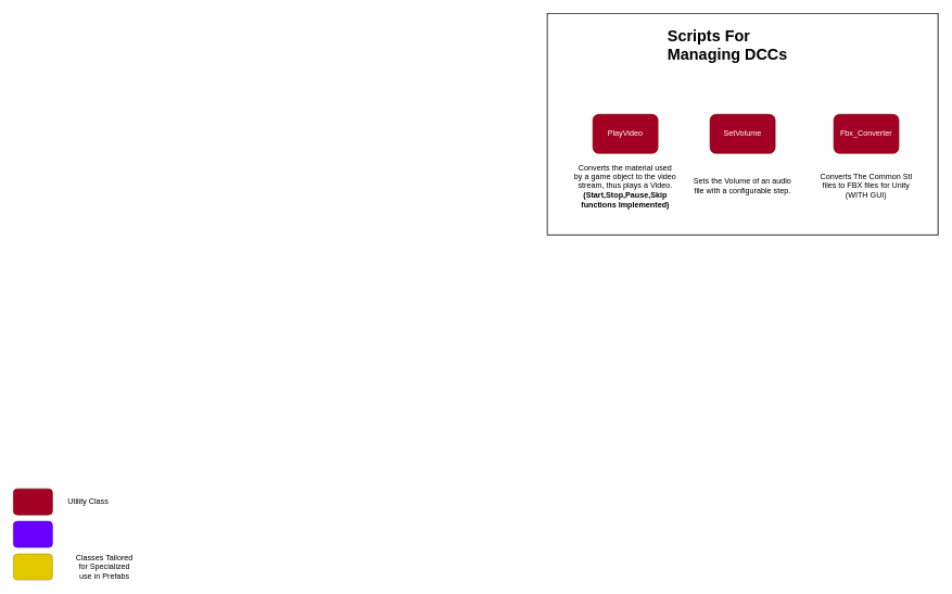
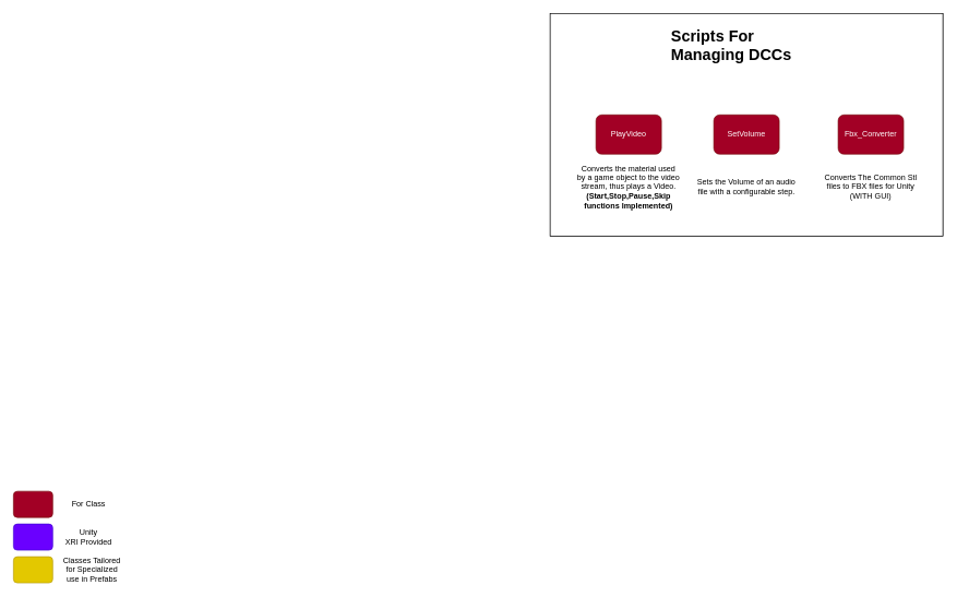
  <mxCell id="0" />
  <mxCell id="1" parent="0" />
  <mxCell id="2" value="" style="rounded=0;whiteSpace=wrap;html=1;glass=0;fillStyle=solid;strokeColor=default;fillColor=default;gradientColor=none;gradientDirection=north;" vertex="1" parent="1"><mxGeometry x="840" y="20" width="600" height="340" as="geometry" /></mxCell>
  <mxCell id="3" value="&lt;h1&gt;Scripts For Managing DCCs&lt;/h1&gt;" style="text;html=1;strokeColor=none;fillColor=none;spacing=5;spacingTop=-20;whiteSpace=wrap;overflow=hidden;rounded=0;glass=0;fillStyle=solid;" vertex="1" parent="1"><mxGeometry x="1020" y="35" width="240" height="75" as="geometry" /></mxCell>
  <mxCell id="4" value="PlayVideo" style="rounded=1;whiteSpace=wrap;html=1;glass=0;fillStyle=solid;strokeColor=default;fillColor=default;gradientColor=none;gradientDirection=north;" vertex="1" parent="1"><mxGeometry x="910" y="175" width="100" height="60" as="geometry" /></mxCell>
  <mxCell id="5" value="Converts the material used by a game object to the video stream, thus plays a Video. &lt;b&gt;(Start,Stop,Pause,Skip functions Implemented)&lt;/b&gt;" style="text;html=1;strokeColor=none;fillColor=none;align=center;verticalAlign=middle;whiteSpace=wrap;rounded=0;" vertex="1" parent="1"><mxGeometry x="880" y="260" width="160" height="50" as="geometry" /></mxCell>
  <mxCell id="6" value="SetVolume" style="rounded=1;whiteSpace=wrap;html=1;glass=0;fillStyle=solid;strokeColor=default;fillColor=default;gradientColor=none;gradientDirection=north;" vertex="1" parent="1"><mxGeometry x="1090" y="175" width="100" height="60" as="geometry" /></mxCell>
  <mxCell id="7" value="Sets the Volume of an audio file with a configurable step." style="text;html=1;strokeColor=none;fillColor=none;align=center;verticalAlign=middle;whiteSpace=wrap;rounded=0;" vertex="1" parent="1"><mxGeometry x="1060" y="260" width="160" height="50" as="geometry" /></mxCell>
  <mxCell id="8" value="Fbx_Converter" style="rounded=1;whiteSpace=wrap;html=1;glass=0;fillStyle=solid;strokeColor=default;fillColor=default;gradientColor=none;gradientDirection=north;" vertex="1" parent="1"><mxGeometry x="1280" y="175" width="100" height="60" as="geometry" /></mxCell>
  <mxCell id="9" value="Converts The Common Stl files to FBX files for Unity&lt;br&gt;(WITH GUI)" style="text;html=1;strokeColor=none;fillColor=none;align=center;verticalAlign=middle;whiteSpace=wrap;rounded=0;" vertex="1" parent="1"><mxGeometry x="1250" y="260" width="160" height="50" as="geometry" /></mxCell>
  <mxCell id="10" value="" style="rounded=0;whiteSpace=wrap;html=1;glass=0;fillStyle=solid;strokeColor=default;fillColor=default;gradientColor=none;gradientDirection=north;" vertex="1" parent="1"><mxGeometry x="840" y="20" width="600" height="340" as="geometry" /></mxCell>
  <mxCell id="11" value="&lt;h1&gt;Scripts For Managing DCCs&lt;/h1&gt;" style="text;html=1;strokeColor=none;fillColor=none;spacing=5;spacingTop=-20;whiteSpace=wrap;overflow=hidden;rounded=0;glass=0;fillStyle=solid;" vertex="1" parent="1"><mxGeometry x="1020" y="35" width="240" height="75" as="geometry" /></mxCell>
  <mxCell id="12" value="PlayVideo" style="rounded=1;whiteSpace=wrap;html=1;glass=0;fillStyle=solid;strokeColor=#6F0000;fillColor=#a20025;gradientDirection=north;fontColor=#ffffff;" vertex="1" parent="1"><mxGeometry x="910" y="175" width="100" height="60" as="geometry" /></mxCell>
  <mxCell id="13" value="Converts the material used by a game object to the video stream, thus plays a Video. &lt;b&gt;(Start,Stop,Pause,Skip functions Implemented)&lt;/b&gt;" style="text;html=1;strokeColor=none;fillColor=none;align=center;verticalAlign=middle;whiteSpace=wrap;rounded=0;" vertex="1" parent="1"><mxGeometry x="880" y="260" width="160" height="50" as="geometry" /></mxCell>
  <mxCell id="14" value="SetVolume" style="rounded=1;whiteSpace=wrap;html=1;glass=0;fillStyle=solid;strokeColor=#6F0000;fillColor=#a20025;gradientDirection=north;fontColor=#ffffff;" vertex="1" parent="1"><mxGeometry x="1090" y="175" width="100" height="60" as="geometry" /></mxCell>
  <mxCell id="15" value="Sets the Volume of an audio file with a configurable step." style="text;html=1;strokeColor=none;fillColor=none;align=center;verticalAlign=middle;whiteSpace=wrap;rounded=0;" vertex="1" parent="1"><mxGeometry x="1060" y="260" width="160" height="50" as="geometry" /></mxCell>
  <mxCell id="16" value="Fbx_Converter" style="rounded=1;whiteSpace=wrap;html=1;glass=0;fillStyle=solid;strokeColor=#6F0000;fillColor=#a20025;gradientDirection=north;fontColor=#ffffff;" vertex="1" parent="1"><mxGeometry x="1280" y="175" width="100" height="60" as="geometry" /></mxCell>
  <mxCell id="17" value="Converts The Common Stl files to FBX files for Unity&lt;br&gt;(WITH GUI)" style="text;html=1;strokeColor=none;fillColor=none;align=center;verticalAlign=middle;whiteSpace=wrap;rounded=0;" vertex="1" parent="1"><mxGeometry x="1250" y="260" width="160" height="50" as="geometry" /></mxCell>
- <mxCell id="18" value="Classes Tailored for Specialized use in Prefabs" style="text;html=1;strokeColor=none;fillColor=none;align=center;verticalAlign=middle;whiteSpace=wrap;rounded=0;" vertex="1" parent="1"><mxGeometry x="110" y="855" width="100" height="30" as="geometry" /></mxCell>
+ <mxCell id="18" value="Classes Tailored for Specialized use in Prefabs" style="text;html=1;strokeColor=none;fillColor=none;align=center;verticalAlign=middle;whiteSpace=wrap;rounded=0;" vertex="1" parent="1"><mxGeometry x="90" y="855" width="100" height="30" as="geometry" /></mxCell>
  <mxCell id="19" value="" style="rounded=1;whiteSpace=wrap;html=1;fillColor=#a20025;fontColor=#ffffff;strokeColor=#6F0000;" vertex="1" parent="1"><mxGeometry x="20" y="750" width="60" height="40" as="geometry" /></mxCell>
- <mxCell id="20" value="Utility Class" style="text;html=1;strokeColor=none;fillColor=none;align=center;verticalAlign=middle;whiteSpace=wrap;rounded=0;" vertex="1" parent="1"><mxGeometry x="90" y="755" width="90" height="30" as="geometry" /></mxCell>
+ <mxCell id="20" value="For Class" style="text;html=1;strokeColor=none;fillColor=none;align=center;verticalAlign=middle;whiteSpace=wrap;rounded=0;" vertex="1" parent="1"><mxGeometry x="90" y="755" width="90" height="30" as="geometry" /></mxCell>
+ <mxCell id="21" value="Unity&lt;br&gt;XRI Provided" style="text;html=1;strokeColor=none;fillColor=none;align=center;verticalAlign=middle;whiteSpace=wrap;rounded=0;glass=0;" vertex="1" parent="1"><mxGeometry x="90" y="805" width="90" height="30" as="geometry" /></mxCell>
  <mxCell id="22" value="" style="rounded=1;whiteSpace=wrap;html=1;fillColor=#6a00ff;fontColor=#ffffff;strokeColor=#3700CC;" vertex="1" parent="1"><mxGeometry x="20" y="800" width="60" height="40" as="geometry" /></mxCell>
  <mxCell id="23" value="" style="rounded=1;whiteSpace=wrap;html=1;fillColor=#e3c800;fontColor=#000000;strokeColor=#B09500;" vertex="1" parent="1"><mxGeometry x="20" y="850" width="60" height="40" as="geometry" /></mxCell>
